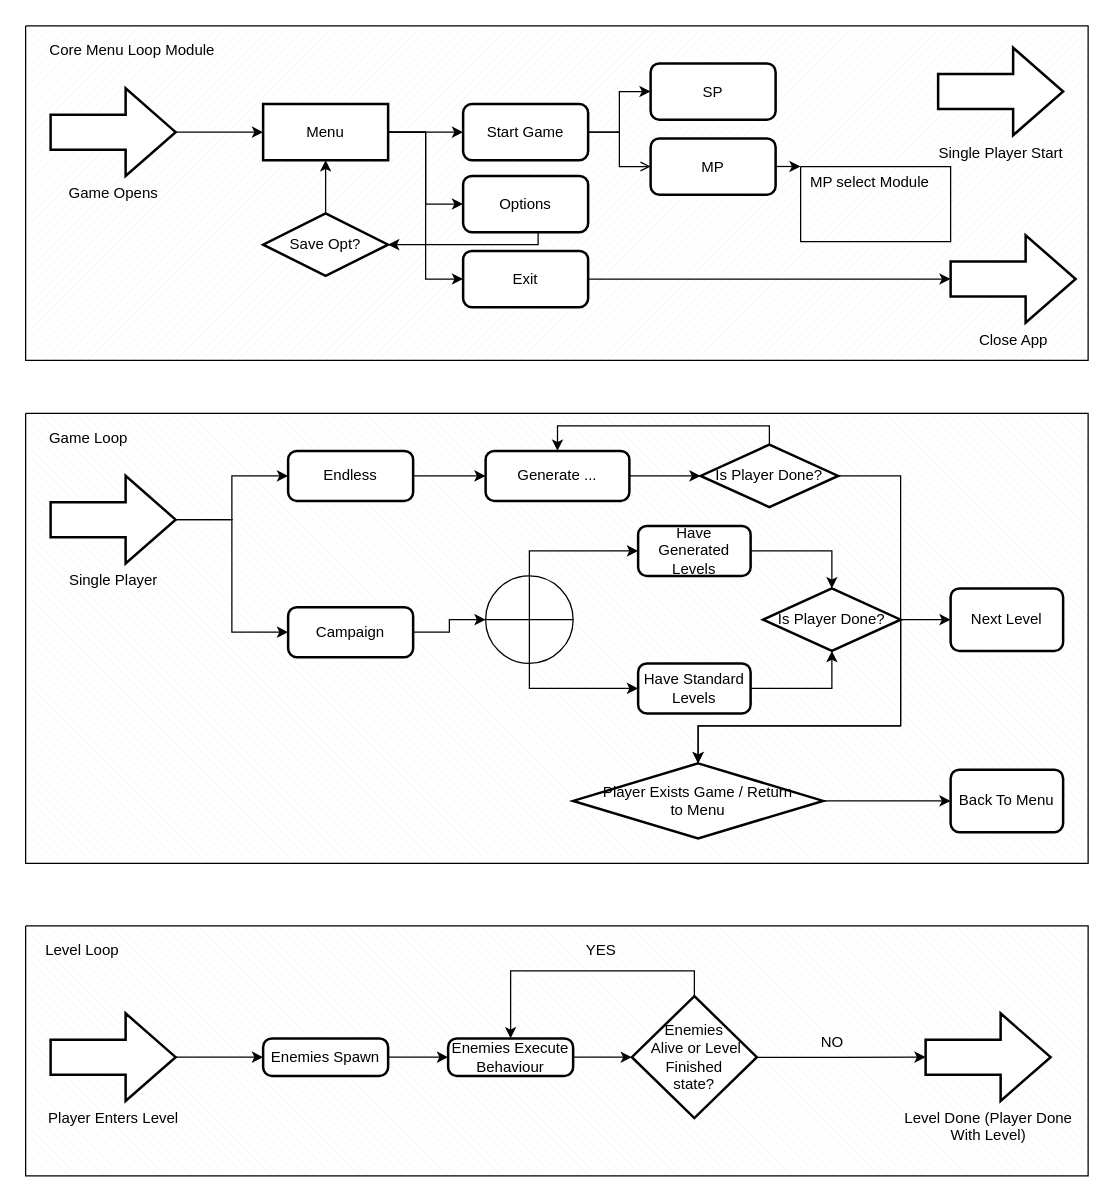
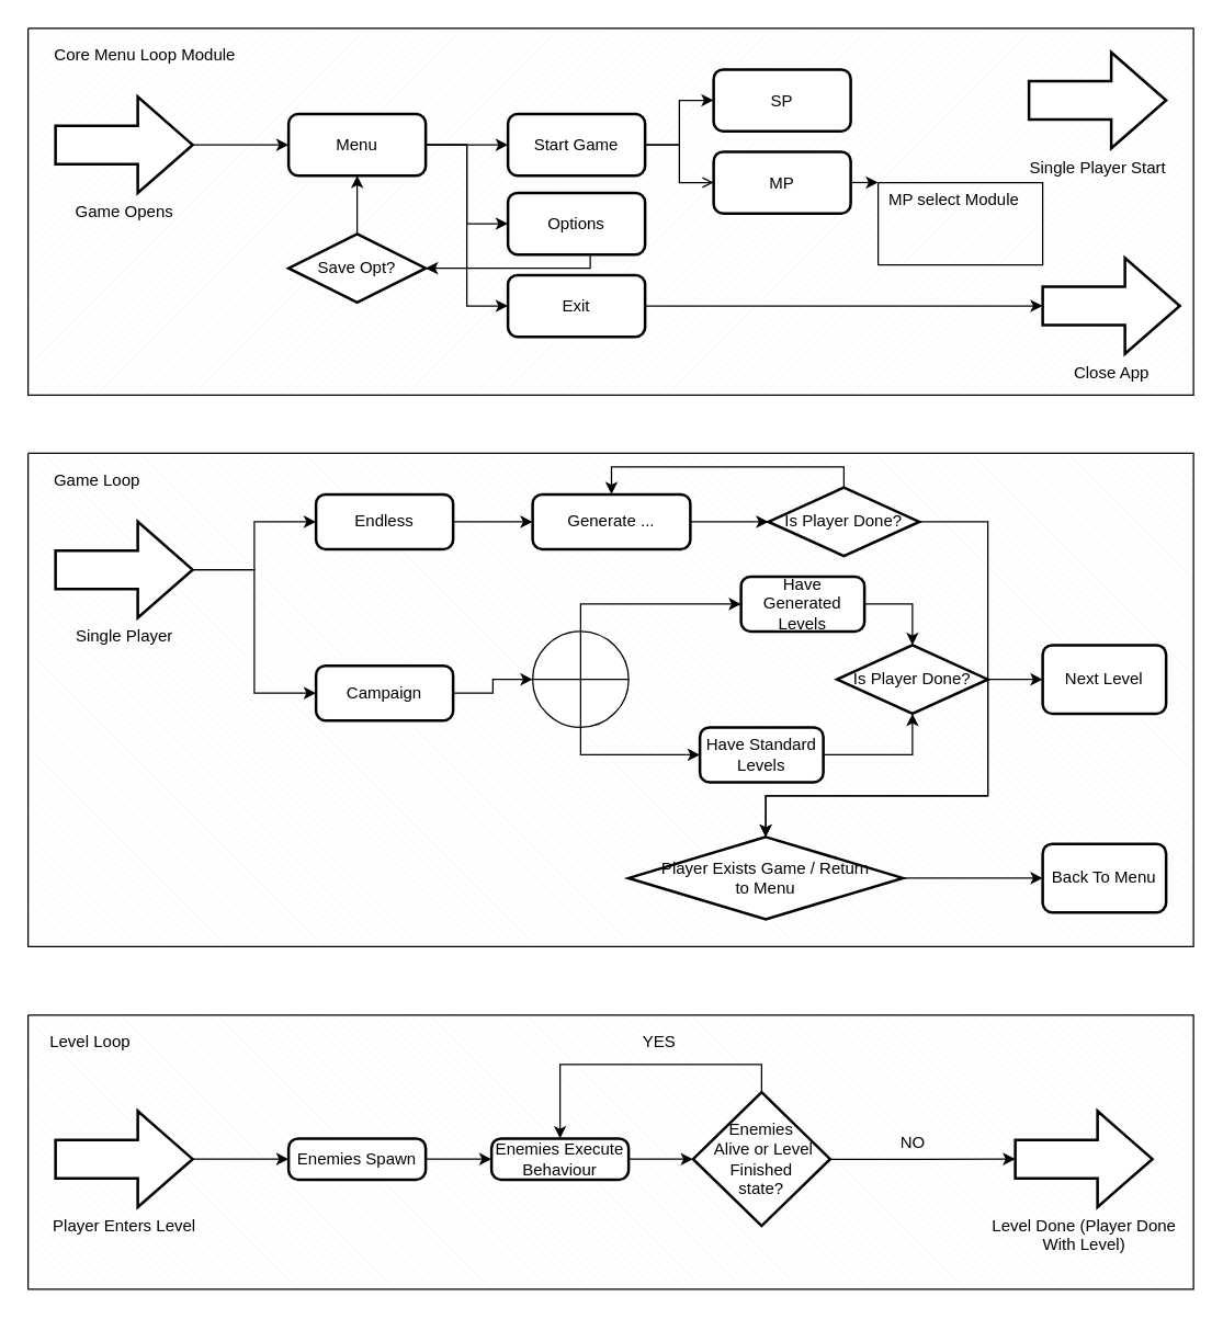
  <mxCell id="0" />
  <mxCell id="1" parent="0" />
  <mxCell id="2" value="" style="verticalLabelPosition=bottom;verticalAlign=top;html=1;shape=mxgraph.basic.patternFillRect;fillStyle=diagRev;step=5;fillStrokeWidth=0.2;fillStrokeColor=#dddddd;" vertex="1" parent="1"><mxGeometry y="740" width="850" height="200" as="geometry" x="20" /></mxCell>
  <mxCell id="3" value="" style="verticalLabelPosition=bottom;verticalAlign=top;html=1;shape=mxgraph.basic.patternFillRect;fillStyle=diagRev;step=5;fillStrokeWidth=0.2;fillStrokeColor=#dddddd;" vertex="1" parent="1"><mxGeometry y="330" width="850" height="360" as="geometry" x="20" /></mxCell>
  <mxCell id="4" value="" style="verticalLabelPosition=bottom;verticalAlign=top;html=1;shape=mxgraph.basic.patternFillRect;fillStyle=diag;step=5;fillStrokeWidth=0.2;fillStrokeColor=#dddddd;" vertex="1" parent="1"><mxGeometry y="20" width="850" height="267.5" as="geometry" x="20" /></mxCell>
  <mxCell id="5" value="" style="verticalLabelPosition=bottom;verticalAlign=top;html=1;shape=mxgraph.basic.patternFillRect;fillStyle=diag;step=5;fillStrokeWidth=0.2;fillStrokeColor=#dddddd;" vertex="1" parent="1"><mxGeometry x="640" y="132.5" width="120" height="60" as="geometry" /></mxCell>
  <mxCell id="6" style="edgeStyle=orthogonalEdgeStyle;rounded=0;orthogonalLoop=1;jettySize=auto;html=1;exitX=1;exitY=0.5;exitDx=0;exitDy=0;exitPerimeter=0;entryX=0;entryY=0.5;entryDx=0;entryDy=0;" edge="1" parent="1" source="7" target="11"><mxGeometry relative="1" as="geometry" /></mxCell>
  <mxCell id="7" value="Game Opens" style="verticalLabelPosition=bottom;verticalAlign=top;html=1;strokeWidth=2;shape=mxgraph.arrows2.arrow;dy=0.6;dx=40;notch=0;" vertex="1" parent="1"><mxGeometry x="40" y="70" width="100" height="70" as="geometry" /></mxCell>
  <mxCell id="8" style="edgeStyle=orthogonalEdgeStyle;rounded=0;orthogonalLoop=1;jettySize=auto;html=1;" edge="1" parent="1" source="11" target="14"><mxGeometry relative="1" as="geometry" /></mxCell>
  <mxCell id="9" style="edgeStyle=orthogonalEdgeStyle;rounded=0;orthogonalLoop=1;jettySize=auto;html=1;entryX=0;entryY=0.5;entryDx=0;entryDy=0;" edge="1" parent="1" source="11" target="16"><mxGeometry relative="1" as="geometry" /></mxCell>
  <mxCell id="10" style="edgeStyle=orthogonalEdgeStyle;rounded=0;orthogonalLoop=1;jettySize=auto;html=1;entryX=0;entryY=0.5;entryDx=0;entryDy=0;" edge="1" parent="1" source="11" target="18"><mxGeometry relative="1" as="geometry" /></mxCell>
- <mxCell id="11" value="Menu" style="whiteSpace=wrap;html=1;absoluteArcSize=1;arcSize=14;strokeWidth=2;rounded=0;" vertex="1" parent="1"><mxGeometry x="210" y="82.5" width="100" height="45" as="geometry" /></mxCell>
+ <mxCell id="11" value="Menu" style="rounded=1;whiteSpace=wrap;html=1;absoluteArcSize=1;arcSize=14;strokeWidth=2;" vertex="1" parent="1"><mxGeometry x="210" y="82.5" width="100" height="45" as="geometry" /></mxCell>
  <mxCell id="12" style="edgeStyle=orthogonalEdgeStyle;rounded=0;orthogonalLoop=1;jettySize=auto;html=1;entryX=0;entryY=0.5;entryDx=0;entryDy=0;" edge="1" parent="1" source="14" target="24"><mxGeometry relative="1" as="geometry" /></mxCell>
  <mxCell id="13" style="edgeStyle=orthogonalEdgeStyle;rounded=0;orthogonalLoop=1;jettySize=auto;html=1;exitX=1;exitY=0.5;exitDx=0;exitDy=0;entryX=0;entryY=0.5;entryDx=0;entryDy=0;endArrow=open;" edge="1" parent="1" source="14" target="23"><mxGeometry relative="1" as="geometry" /></mxCell>
  <mxCell id="14" value="Start Game" style="rounded=1;whiteSpace=wrap;html=1;absoluteArcSize=1;arcSize=14;strokeWidth=2;" vertex="1" parent="1"><mxGeometry x="370" y="82.5" width="100" height="45" as="geometry" /></mxCell>
  <mxCell id="15" style="edgeStyle=orthogonalEdgeStyle;rounded=0;orthogonalLoop=1;jettySize=auto;html=1;entryX=1;entryY=0.5;entryDx=0;entryDy=0;entryPerimeter=0;" edge="1" parent="1" source="16" target="21"><mxGeometry relative="1" as="geometry"><Array as="points"><mxPoint x="430" y="195" /></Array></mxGeometry></mxCell>
  <mxCell id="16" value="Options" style="rounded=1;whiteSpace=wrap;html=1;absoluteArcSize=1;arcSize=14;strokeWidth=2;" vertex="1" parent="1"><mxGeometry x="370" y="140" width="100" height="45" as="geometry" /></mxCell>
  <mxCell id="17" style="edgeStyle=orthogonalEdgeStyle;rounded=0;orthogonalLoop=1;jettySize=auto;html=1;entryX=0;entryY=0.5;entryDx=0;entryDy=0;entryPerimeter=0;" edge="1" parent="1" source="18" target="19"><mxGeometry relative="1" as="geometry" /></mxCell>
  <mxCell id="18" value="Exit" style="rounded=1;whiteSpace=wrap;html=1;absoluteArcSize=1;arcSize=14;strokeWidth=2;" vertex="1" parent="1"><mxGeometry x="370" y="200" width="100" height="45" as="geometry" /></mxCell>
  <mxCell id="19" value="Close App" style="verticalLabelPosition=bottom;verticalAlign=top;html=1;strokeWidth=2;shape=mxgraph.arrows2.arrow;dy=0.6;dx=40;notch=0;" vertex="1" parent="1"><mxGeometry x="760" y="187.5" width="100" height="70" as="geometry" /></mxCell>
  <mxCell id="20" style="edgeStyle=orthogonalEdgeStyle;rounded=0;orthogonalLoop=1;jettySize=auto;html=1;entryX=0.5;entryY=1;entryDx=0;entryDy=0;" edge="1" parent="1" source="21" target="11"><mxGeometry relative="1" as="geometry" /></mxCell>
  <mxCell id="21" value="Save Opt?" style="strokeWidth=2;html=1;shape=mxgraph.flowchart.decision;whiteSpace=wrap;" vertex="1" parent="1"><mxGeometry x="210" y="170" width="100" height="50" as="geometry" /></mxCell>
  <mxCell id="22" style="edgeStyle=orthogonalEdgeStyle;rounded=0;orthogonalLoop=1;jettySize=auto;html=1;exitX=1;exitY=0.5;exitDx=0;exitDy=0;entryX=0;entryY=0;entryDx=0;entryDy=0;entryPerimeter=0;" edge="1" parent="1" source="23" target="5"><mxGeometry relative="1" as="geometry" /></mxCell>
  <mxCell id="23" value="MP" style="rounded=1;whiteSpace=wrap;html=1;absoluteArcSize=1;arcSize=14;strokeWidth=2;" vertex="1" parent="1"><mxGeometry x="520" y="110" width="100" height="45" as="geometry" /></mxCell>
  <mxCell id="24" value="SP" style="rounded=1;whiteSpace=wrap;html=1;absoluteArcSize=1;arcSize=14;strokeWidth=2;" vertex="1" parent="1"><mxGeometry x="520" y="50" width="100" height="45" as="geometry" /></mxCell>
  <mxCell id="25" value="Single Player Start" style="verticalLabelPosition=bottom;verticalAlign=top;html=1;strokeWidth=2;shape=mxgraph.arrows2.arrow;dy=0.6;dx=40;notch=0;" vertex="1" parent="1"><mxGeometry x="750" y="37.5" width="100" height="70" as="geometry" /></mxCell>
  <mxCell id="26" value="Core Menu Loop Module" style="text;html=1;align=center;verticalAlign=middle;resizable=0;points=[];autosize=1;" vertex="1" parent="1"><mxGeometry x="30" width="150" height="20" as="geometry" y="30" /></mxCell>
  <mxCell id="27" value="MP select Module" style="text;html=1;align=center;verticalAlign=middle;resizable=0;points=[];autosize=1;" vertex="1" parent="1"><mxGeometry x="640" y="135" width="110" height="20" as="geometry" /></mxCell>
  <mxCell id="28" style="edgeStyle=orthogonalEdgeStyle;rounded=0;orthogonalLoop=1;jettySize=auto;html=1;exitX=1;exitY=0.5;exitDx=0;exitDy=0;exitPerimeter=0;entryX=0;entryY=0.5;entryDx=0;entryDy=0;" edge="1" parent="1" source="30" target="32"><mxGeometry relative="1" as="geometry" /></mxCell>
  <mxCell id="29" style="edgeStyle=orthogonalEdgeStyle;rounded=0;orthogonalLoop=1;jettySize=auto;html=1;exitX=1;exitY=0.5;exitDx=0;exitDy=0;exitPerimeter=0;entryX=0;entryY=0.5;entryDx=0;entryDy=0;" edge="1" parent="1" source="30" target="34"><mxGeometry relative="1" as="geometry" /></mxCell>
  <mxCell id="30" value="Single Player" style="verticalLabelPosition=bottom;verticalAlign=top;html=1;strokeWidth=2;shape=mxgraph.arrows2.arrow;dy=0.6;dx=40;notch=0;" vertex="1" parent="1"><mxGeometry x="40" y="380" width="100" height="70" as="geometry" /></mxCell>
  <mxCell id="31" style="edgeStyle=orthogonalEdgeStyle;rounded=0;orthogonalLoop=1;jettySize=auto;html=1;exitX=1;exitY=0.5;exitDx=0;exitDy=0;entryX=0;entryY=0.5;entryDx=0;entryDy=0;" edge="1" parent="1" source="32" target="36"><mxGeometry relative="1" as="geometry" /></mxCell>
  <mxCell id="32" value="Endless" style="rounded=1;whiteSpace=wrap;html=1;absoluteArcSize=1;arcSize=14;strokeWidth=2;" vertex="1" parent="1"><mxGeometry x="230" y="360" width="100" height="40" as="geometry" /></mxCell>
  <mxCell id="33" style="edgeStyle=orthogonalEdgeStyle;rounded=0;orthogonalLoop=1;jettySize=auto;html=1;entryX=0;entryY=0.5;entryDx=0;entryDy=0;entryPerimeter=0;" edge="1" parent="1" source="34" target="42"><mxGeometry relative="1" as="geometry" /></mxCell>
  <mxCell id="34" value="Campaign" style="rounded=1;whiteSpace=wrap;html=1;absoluteArcSize=1;arcSize=14;strokeWidth=2;" vertex="1" parent="1"><mxGeometry x="230" y="485" width="100" height="40" as="geometry" /></mxCell>
  <mxCell id="35" style="edgeStyle=orthogonalEdgeStyle;rounded=0;orthogonalLoop=1;jettySize=auto;html=1;exitX=1;exitY=0.5;exitDx=0;exitDy=0;" edge="1" parent="1" source="36" target="39"><mxGeometry relative="1" as="geometry" /></mxCell>
  <mxCell id="36" value="Generate ..." style="rounded=1;whiteSpace=wrap;html=1;absoluteArcSize=1;arcSize=14;strokeWidth=2;" vertex="1" parent="1"><mxGeometry x="388" y="360" width="115" height="40" as="geometry" /></mxCell>
  <mxCell id="37" style="edgeStyle=orthogonalEdgeStyle;rounded=0;orthogonalLoop=1;jettySize=auto;html=1;entryX=0.5;entryY=0;entryDx=0;entryDy=0;" edge="1" parent="1" source="39" target="36"><mxGeometry relative="1" as="geometry"><Array as="points"><mxPoint x="615" y="340" /><mxPoint x="446" y="340" /></Array></mxGeometry></mxCell>
  <mxCell id="38" style="edgeStyle=orthogonalEdgeStyle;rounded=0;orthogonalLoop=1;jettySize=auto;html=1;exitX=1;exitY=0.5;exitDx=0;exitDy=0;exitPerimeter=0;" edge="1" parent="1" source="39" target="52"><mxGeometry relative="1" as="geometry"><Array as="points"><mxPoint x="720" y="380" /><mxPoint x="720" y="580" /><mxPoint x="558" y="580" /></Array></mxGeometry></mxCell>
  <mxCell id="39" value="Is Player Done?" style="strokeWidth=2;html=1;shape=mxgraph.flowchart.decision;whiteSpace=wrap;" vertex="1" parent="1"><mxGeometry x="560" y="355" width="110" height="50" as="geometry" /></mxCell>
  <mxCell id="40" style="edgeStyle=orthogonalEdgeStyle;rounded=0;orthogonalLoop=1;jettySize=auto;html=1;entryX=0;entryY=0.5;entryDx=0;entryDy=0;" edge="1" parent="1" source="42" target="44"><mxGeometry relative="1" as="geometry"><Array as="points"><mxPoint x="423" y="440" /></Array></mxGeometry></mxCell>
  <mxCell id="41" style="edgeStyle=orthogonalEdgeStyle;rounded=0;orthogonalLoop=1;jettySize=auto;html=1;entryX=0;entryY=0.5;entryDx=0;entryDy=0;" edge="1" parent="1" source="42" target="46"><mxGeometry relative="1" as="geometry"><Array as="points"><mxPoint x="423" y="550" /></Array></mxGeometry></mxCell>
  <mxCell id="42" value="" style="verticalLabelPosition=bottom;verticalAlign=top;html=1;shape=mxgraph.flowchart.summing_function;" vertex="1" parent="1"><mxGeometry x="388" y="460" width="70" height="70" as="geometry" /></mxCell>
  <mxCell id="43" style="edgeStyle=orthogonalEdgeStyle;rounded=0;orthogonalLoop=1;jettySize=auto;html=1;exitX=1;exitY=0.5;exitDx=0;exitDy=0;" edge="1" parent="1" source="44" target="49"><mxGeometry relative="1" as="geometry" /></mxCell>
- <mxCell id="44" value="Have Generated Levels" style="rounded=1;whiteSpace=wrap;html=1;absoluteArcSize=1;arcSize=14;strokeWidth=2;" vertex="1" parent="1"><mxGeometry x="510" y="420" width="90" height="40" as="geometry" /></mxCell>
+ <mxCell id="44" value="Have Generated Levels" style="rounded=1;whiteSpace=wrap;html=1;absoluteArcSize=1;arcSize=14;strokeWidth=2;" vertex="1" parent="1"><mxGeometry x="540" y="420" width="90" height="40" as="geometry" /></mxCell>
  <mxCell id="45" style="edgeStyle=orthogonalEdgeStyle;rounded=0;orthogonalLoop=1;jettySize=auto;html=1;exitX=1;exitY=0.5;exitDx=0;exitDy=0;entryX=0.5;entryY=1;entryDx=0;entryDy=0;entryPerimeter=0;" edge="1" parent="1" source="46" target="49"><mxGeometry relative="1" as="geometry" /></mxCell>
  <mxCell id="46" value="Have Standard Levels" style="rounded=1;whiteSpace=wrap;html=1;absoluteArcSize=1;arcSize=14;strokeWidth=2;" vertex="1" parent="1"><mxGeometry x="510" y="530" width="90" height="40" as="geometry" /></mxCell>
  <mxCell id="47" style="edgeStyle=orthogonalEdgeStyle;rounded=0;orthogonalLoop=1;jettySize=auto;html=1;" edge="1" parent="1" source="49" target="50"><mxGeometry relative="1" as="geometry" /></mxCell>
  <mxCell id="48" style="edgeStyle=orthogonalEdgeStyle;rounded=0;orthogonalLoop=1;jettySize=auto;html=1;exitX=1;exitY=0.5;exitDx=0;exitDy=0;exitPerimeter=0;" edge="1" parent="1" source="49" target="52"><mxGeometry relative="1" as="geometry"><Array as="points"><mxPoint x="720" y="580" /><mxPoint x="558" y="580" /></Array></mxGeometry></mxCell>
  <mxCell id="49" value="Is Player Done?" style="strokeWidth=2;html=1;shape=mxgraph.flowchart.decision;whiteSpace=wrap;" vertex="1" parent="1"><mxGeometry x="610" y="470" width="110" height="50" as="geometry" /></mxCell>
  <mxCell id="50" value="Next Level" style="rounded=1;whiteSpace=wrap;html=1;absoluteArcSize=1;arcSize=14;strokeWidth=2;" vertex="1" parent="1"><mxGeometry x="760" y="470" width="90" height="50" as="geometry" /></mxCell>
  <mxCell id="51" style="edgeStyle=orthogonalEdgeStyle;rounded=0;orthogonalLoop=1;jettySize=auto;html=1;entryX=0;entryY=0.5;entryDx=0;entryDy=0;" edge="1" parent="1" source="52" target="53"><mxGeometry relative="1" as="geometry" /></mxCell>
  <mxCell id="52" value="Player Exists Game / Return&lt;br&gt;to Menu" style="strokeWidth=2;html=1;shape=mxgraph.flowchart.decision;whiteSpace=wrap;" vertex="1" parent="1"><mxGeometry x="458" y="610" width="200" height="60" as="geometry" /></mxCell>
  <mxCell id="53" value="Back To Menu" style="rounded=1;whiteSpace=wrap;html=1;absoluteArcSize=1;arcSize=14;strokeWidth=2;" vertex="1" parent="1"><mxGeometry x="760" y="615" width="90" height="50" as="geometry" /></mxCell>
  <mxCell id="54" value="Game Loop" style="text;html=1;align=center;verticalAlign=middle;resizable=0;points=[];autosize=1;" vertex="1" parent="1"><mxGeometry x="30" y="340" width="80" height="20" as="geometry" /></mxCell>
  <mxCell id="55" style="edgeStyle=orthogonalEdgeStyle;rounded=0;orthogonalLoop=1;jettySize=auto;html=1;exitX=1;exitY=0.5;exitDx=0;exitDy=0;exitPerimeter=0;entryX=0;entryY=0.5;entryDx=0;entryDy=0;" edge="1" parent="1" source="56" target="58"><mxGeometry relative="1" as="geometry" /></mxCell>
  <mxCell id="56" value="Player Enters Level" style="verticalLabelPosition=bottom;verticalAlign=top;html=1;strokeWidth=2;shape=mxgraph.arrows2.arrow;dy=0.6;dx=40;notch=0;" vertex="1" parent="1"><mxGeometry x="40" y="810" width="100" height="70" as="geometry" /></mxCell>
  <mxCell id="57" style="edgeStyle=orthogonalEdgeStyle;rounded=0;orthogonalLoop=1;jettySize=auto;html=1;exitX=1;exitY=0.5;exitDx=0;exitDy=0;entryX=0;entryY=0.5;entryDx=0;entryDy=0;" edge="1" parent="1" source="58" target="60"><mxGeometry relative="1" as="geometry" /></mxCell>
  <mxCell id="58" value="Enemies Spawn" style="rounded=1;whiteSpace=wrap;html=1;absoluteArcSize=1;arcSize=14;strokeWidth=2;" vertex="1" parent="1"><mxGeometry x="210" y="830" width="100" height="30" as="geometry" /></mxCell>
  <mxCell id="59" style="edgeStyle=orthogonalEdgeStyle;rounded=0;orthogonalLoop=1;jettySize=auto;html=1;exitX=1;exitY=0.5;exitDx=0;exitDy=0;" edge="1" parent="1" source="60" target="63"><mxGeometry relative="1" as="geometry" /></mxCell>
  <mxCell id="60" value="Enemies Execute Behaviour" style="rounded=1;whiteSpace=wrap;html=1;absoluteArcSize=1;arcSize=14;strokeWidth=2;" vertex="1" parent="1"><mxGeometry x="358" y="830" width="100" height="30" as="geometry" /></mxCell>
  <mxCell id="61" style="edgeStyle=orthogonalEdgeStyle;rounded=0;orthogonalLoop=1;jettySize=auto;html=1;" edge="1" parent="1" source="63" target="65"><mxGeometry relative="1" as="geometry" /></mxCell>
  <mxCell id="62" style="edgeStyle=orthogonalEdgeStyle;rounded=0;orthogonalLoop=1;jettySize=auto;html=1;entryX=0.5;entryY=0;entryDx=0;entryDy=0;" edge="1" parent="1" source="63" target="60"><mxGeometry relative="1" as="geometry"><Array as="points"><mxPoint x="555" y="776" /><mxPoint x="408" y="776" /></Array></mxGeometry></mxCell>
  <mxCell id="63" value="Enemies&lt;br&gt;&amp;nbsp;Alive or Level&lt;br&gt;Finished&lt;br&gt;state?" style="strokeWidth=2;html=1;shape=mxgraph.flowchart.decision;whiteSpace=wrap;" vertex="1" parent="1"><mxGeometry x="505" y="796.25" width="100" height="97.5" as="geometry" /></mxCell>
  <mxCell id="64" value="YES" style="text;html=1;align=center;verticalAlign=middle;resizable=0;points=[];autosize=1;" vertex="1" parent="1"><mxGeometry x="460" y="750" width="40" height="20" as="geometry" /></mxCell>
  <mxCell id="65" value="Level Done (Player Done&lt;br&gt;With Level)" style="verticalLabelPosition=bottom;verticalAlign=top;html=1;strokeWidth=2;shape=mxgraph.arrows2.arrow;dy=0.6;dx=40;notch=0;" vertex="1" parent="1"><mxGeometry x="740" y="810" width="100" height="70" as="geometry" /></mxCell>
  <mxCell id="66" value="NO" style="text;html=1;align=center;verticalAlign=middle;resizable=0;points=[];autosize=1;" vertex="1" parent="1"><mxGeometry x="650" y="822.5" width="30" height="20" as="geometry" /></mxCell>
  <mxCell id="67" value="Level Loop" style="text;html=1;align=center;verticalAlign=middle;resizable=0;points=[];autosize=1;" vertex="1" parent="1"><mxGeometry x="30" y="750" width="70" height="20" as="geometry" /></mxCell>
